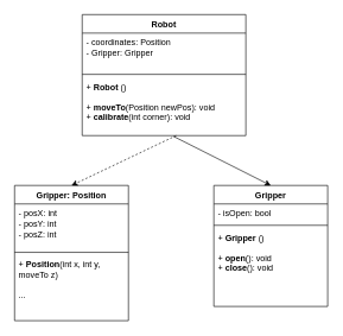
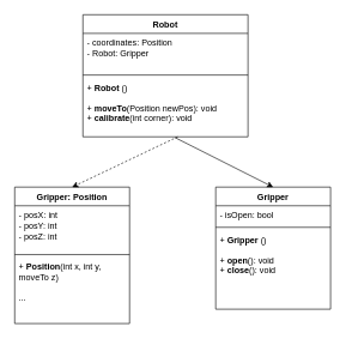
  <mxCell id="0" />
  <mxCell id="1" parent="0" />
  <mxCell id="2" value="Robot" style="swimlane;fontStyle=1;align=center;verticalAlign=top;childLayout=stackLayout;horizontal=1;startSize=26;horizontalStack=0;resizeParent=1;resizeParentMax=0;resizeLast=0;collapsible=1;marginBottom=0;whiteSpace=wrap;html=1;" vertex="1" parent="1"><mxGeometry x="115" y="20" width="230" height="170" as="geometry" /></mxCell>
- <mxCell id="3" value="&lt;div&gt;- coordinates: Position&lt;/div&gt;- Gripper: Gripper" style="text;strokeColor=none;fillColor=none;align=left;verticalAlign=top;spacingLeft=4;spacingRight=4;overflow=hidden;rotatable=0;points=[[0,0.5],[1,0.5]];portConstraint=eastwest;whiteSpace=wrap;html=1;" vertex="1" parent="2"><mxGeometry y="26" width="230" height="54" as="geometry" /></mxCell>
+ <mxCell id="3" value="&lt;div&gt;- coordinates: Position&lt;/div&gt;- Robot: Gripper" style="text;strokeColor=none;fillColor=none;align=left;verticalAlign=top;spacingLeft=4;spacingRight=4;overflow=hidden;rotatable=0;points=[[0,0.5],[1,0.5]];portConstraint=eastwest;whiteSpace=wrap;html=1;" vertex="1" parent="2"><mxGeometry y="26" width="230" height="54" as="geometry" /></mxCell>
  <mxCell id="4" value="" style="line;strokeWidth=1;fillColor=none;align=left;verticalAlign=middle;spacingTop=-1;spacingLeft=3;spacingRight=3;rotatable=0;labelPosition=right;points=[];portConstraint=eastwest;strokeColor=inherit;" vertex="1" parent="2"><mxGeometry y="80" width="230" height="8" as="geometry" /></mxCell>
  <mxCell id="5" value="&lt;div&gt;+ &lt;b&gt;Robot&lt;/b&gt; ()&lt;/div&gt;&lt;div&gt;&lt;br&gt;&lt;/div&gt;&lt;div&gt;+ &lt;b&gt;moveTo&lt;/b&gt;(Position newPos): void&lt;br&gt;&lt;/div&gt;&lt;div&gt;+ &lt;b&gt;calibrate&lt;/b&gt;(int corner): void&lt;br&gt;&lt;/div&gt;" style="text;strokeColor=none;fillColor=none;align=left;verticalAlign=top;spacingLeft=4;spacingRight=4;overflow=hidden;rotatable=0;points=[[0,0.5],[1,0.5]];portConstraint=eastwest;whiteSpace=wrap;html=1;" vertex="1" parent="2"><mxGeometry y="88" width="230" height="82" as="geometry" /></mxCell>
  <mxCell id="6" value="Gripper" style="swimlane;fontStyle=1;align=center;verticalAlign=top;childLayout=stackLayout;horizontal=1;startSize=26;horizontalStack=0;resizeParent=1;resizeParentMax=0;resizeLast=0;collapsible=1;marginBottom=0;whiteSpace=wrap;html=1;" vertex="1" parent="1"><mxGeometry x="300" y="260" width="160" height="170" as="geometry" /></mxCell>
  <mxCell id="7" value="- isOpen: bool" style="text;strokeColor=none;fillColor=none;align=left;verticalAlign=top;spacingLeft=4;spacingRight=4;overflow=hidden;rotatable=0;points=[[0,0.5],[1,0.5]];portConstraint=eastwest;whiteSpace=wrap;html=1;" vertex="1" parent="6"><mxGeometry y="26" width="160" height="26" as="geometry" /></mxCell>
  <mxCell id="8" value="" style="line;strokeWidth=1;fillColor=none;align=left;verticalAlign=middle;spacingTop=-1;spacingLeft=3;spacingRight=3;rotatable=0;labelPosition=right;points=[];portConstraint=eastwest;strokeColor=inherit;" vertex="1" parent="6"><mxGeometry y="52" width="160" height="8" as="geometry" /></mxCell>
  <mxCell id="9" value="&lt;div&gt;+ &lt;b&gt;Gripper&lt;/b&gt; ()&lt;/div&gt;&lt;div&gt;&lt;br&gt;&lt;/div&gt;&lt;div&gt;+ &lt;b&gt;open&lt;/b&gt;(): void&lt;/div&gt;&lt;div&gt;+ &lt;b&gt;close&lt;/b&gt;(): void&lt;br&gt;&lt;/div&gt;" style="text;strokeColor=none;fillColor=none;align=left;verticalAlign=top;spacingLeft=4;spacingRight=4;overflow=hidden;rotatable=0;points=[[0,0.5],[1,0.5]];portConstraint=eastwest;whiteSpace=wrap;html=1;" vertex="1" parent="6"><mxGeometry y="60" width="160" height="110" as="geometry" /></mxCell>
  <mxCell id="10" value="Gripper: Position" style="swimlane;fontStyle=1;align=center;verticalAlign=top;childLayout=stackLayout;horizontal=1;startSize=26;horizontalStack=0;resizeParent=1;resizeParentMax=0;resizeLast=0;collapsible=1;marginBottom=0;whiteSpace=wrap;html=1;" vertex="1" parent="1"><mxGeometry x="20" y="260" width="160" height="190" as="geometry" /></mxCell>
  <mxCell id="11" value="&lt;div&gt;- posX: int&lt;/div&gt;&lt;div&gt;- posY: int&lt;/div&gt;&lt;div&gt;- posZ: int&lt;br&gt;&lt;/div&gt;" style="text;strokeColor=none;fillColor=none;align=left;verticalAlign=top;spacingLeft=4;spacingRight=4;overflow=hidden;rotatable=0;points=[[0,0.5],[1,0.5]];portConstraint=eastwest;whiteSpace=wrap;html=1;" vertex="1" parent="10"><mxGeometry y="26" width="160" height="64" as="geometry" /></mxCell>
  <mxCell id="12" value="" style="line;strokeWidth=1;fillColor=none;align=left;verticalAlign=middle;spacingTop=-1;spacingLeft=3;spacingRight=3;rotatable=0;labelPosition=right;points=[];portConstraint=eastwest;strokeColor=inherit;" vertex="1" parent="10"><mxGeometry y="90" width="160" height="8" as="geometry" /></mxCell>
  <mxCell id="13" value="&lt;div&gt;+ &lt;b&gt;Position&lt;/b&gt;(int x, int y, moveTo z)&lt;/div&gt;&lt;div&gt;&lt;br&gt;&lt;/div&gt;..." style="text;strokeColor=none;fillColor=none;align=left;verticalAlign=top;spacingLeft=4;spacingRight=4;overflow=hidden;rotatable=0;points=[[0,0.5],[1,0.5]];portConstraint=eastwest;whiteSpace=wrap;html=1;" vertex="1" parent="10"><mxGeometry y="98" width="160" height="92" as="geometry" /></mxCell>
  <mxCell id="14" value="" style="endArrow=classic;html=1;rounded=0;exitX=0.557;exitY=1.012;exitDx=0;exitDy=0;exitPerimeter=0;entryX=0.5;entryY=0;entryDx=0;entryDy=0;" edge="1" parent="1" source="5" target="6"><mxGeometry width="50" height="50" relative="1" as="geometry"><mxPoint x="-80" y="220" as="sourcePoint" /><mxPoint x="-30" y="170" as="targetPoint" /></mxGeometry></mxCell>
  <mxCell id="15" value="" style="endArrow=classic;html=1;rounded=0;exitX=0.574;exitY=1;exitDx=0;exitDy=0;exitPerimeter=0;entryX=0.5;entryY=0;entryDx=0;entryDy=0;dashed=1;" edge="1" parent="1" source="5" target="10"><mxGeometry width="50" height="50" relative="1" as="geometry"><mxPoint x="-50" y="210" as="sourcePoint" /><mxPoint x="0" y="160" as="targetPoint" /></mxGeometry></mxCell>
